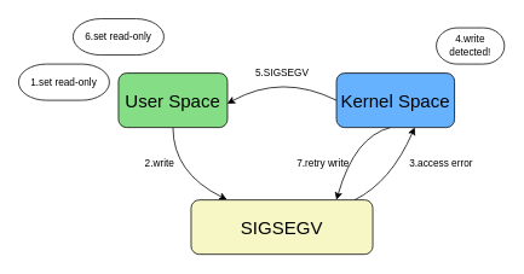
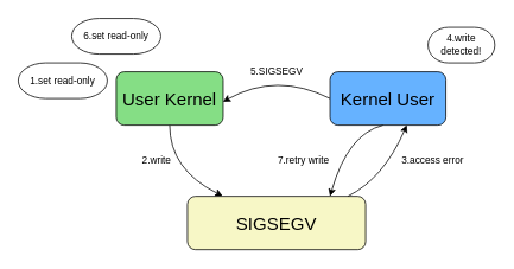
  <mxCell id="0" />
  <mxCell id="1" parent="0" />
  <mxCell id="2" value="2.write" style="text;html=1;align=center;verticalAlign=middle;resizable=0;points=[];autosize=1;strokeColor=none;fillColor=none;fontSize=11;rotation=0;" parent="1" vertex="1"><mxGeometry x="150" y="170" width="50" height="20" as="geometry" /></mxCell>
  <mxCell id="3" value="3.access error" style="text;html=1;align=center;verticalAlign=middle;resizable=0;points=[];autosize=1;strokeColor=none;fillColor=none;fontSize=11;rotation=0;" parent="1" vertex="1"><mxGeometry x="440" y="170" width="90" height="20" as="geometry" /></mxCell>
  <mxCell id="4" value="5.SIGSEGV" style="text;html=1;align=center;verticalAlign=middle;resizable=0;points=[];autosize=1;strokeColor=none;fillColor=none;fontSize=11;" parent="1" vertex="1"><mxGeometry x="270" y="70" width="80" height="20" as="geometry" /></mxCell>
- <mxCell id="5" value="7.retry write" style="text;html=1;align=center;verticalAlign=middle;resizable=0;points=[];autosize=1;strokeColor=none;fillColor=none;fontSize=11;" parent="1" vertex="1"><mxGeometry x="315" y="170" width="80" height="20" as="geometry" /></mxCell>
+ <mxCell id="5" value="7.retry write" style="text;html=1;align=center;verticalAlign=middle;resizable=0;points=[];autosize=1;strokeColor=none;fillColor=none;fontSize=11;" parent="1" vertex="1"><mxGeometry x="300" y="170" width="80" height="20" as="geometry" /></mxCell>
  <mxCell id="6" value="" style="curved=1;endArrow=classic;html=1;rounded=0;fontSize=11;entryX=0.197;entryY=-0.006;entryDx=0;entryDy=0;entryPerimeter=0;" parent="1" target="15" edge="1"><mxGeometry width="50" height="50" relative="1" as="geometry"><mxPoint x="190" y="140" as="sourcePoint" /><mxPoint x="250.8" y="217.6" as="targetPoint" /><Array as="points"><mxPoint x="190" y="190" /></Array></mxGeometry></mxCell>
  <mxCell id="7" value="" style="curved=1;endArrow=classic;html=1;rounded=0;fontSize=11;entryX=0.663;entryY=0.999;entryDx=0;entryDy=0;entryPerimeter=0;" parent="1" edge="1"><mxGeometry width="50" height="50" relative="1" as="geometry"><mxPoint x="390" y="220" as="sourcePoint" /><mxPoint x="456.19" y="139.94" as="targetPoint" /><Array as="points"><mxPoint x="430" y="200" /></Array></mxGeometry></mxCell>
  <mxCell id="8" value="" style="curved=1;endArrow=classic;html=1;rounded=0;fontSize=11;entryX=0.663;entryY=0.999;entryDx=0;entryDy=0;entryPerimeter=0;" parent="1" edge="1"><mxGeometry width="50" height="50" relative="1" as="geometry"><mxPoint x="429.56" y="139.94" as="sourcePoint" /><mxPoint x="370" y="220" as="targetPoint" /><Array as="points"><mxPoint x="390" y="150" /></Array></mxGeometry></mxCell>
  <mxCell id="9" value="" style="curved=1;endArrow=classic;html=1;rounded=0;fontSize=11;entryX=0.998;entryY=0.562;entryDx=0;entryDy=0;entryPerimeter=0;" parent="1" edge="1"><mxGeometry width="50" height="50" relative="1" as="geometry"><mxPoint x="370" y="110" as="sourcePoint" /><mxPoint x="249.76" y="113.72" as="targetPoint" /><Array as="points"><mxPoint x="310" y="80" /></Array></mxGeometry></mxCell>
  <mxCell id="10" value="&lt;span&gt;6.set read-only&lt;/span&gt;" style="strokeWidth=1;html=1;shape=mxgraph.flowchart.terminator;whiteSpace=wrap;fontSize=11;fillColor=#FFFFFF;" parent="1" vertex="1"><mxGeometry x="80" y="20" width="100" height="40" as="geometry" /></mxCell>
  <mxCell id="11" value="&lt;span style=&quot;font-family: &amp;#34;helvetica&amp;#34;&quot;&gt;1.set read-only&lt;/span&gt;" style="strokeWidth=1;html=1;shape=mxgraph.flowchart.terminator;whiteSpace=wrap;fontSize=11;fillColor=#FFFFFF;" parent="1" vertex="1"><mxGeometry x="20" y="70" width="100" height="40" as="geometry" /></mxCell>
  <mxCell id="12" value="4.write detected!" style="strokeWidth=1;html=1;shape=mxgraph.flowchart.terminator;whiteSpace=wrap;fontSize=11;fillColor=#FFFFFF;gradientColor=none;" parent="1" vertex="1"><mxGeometry x="480" y="30" width="75" height="40" as="geometry" /></mxCell>
- <mxCell id="13" value="&lt;span style=&quot;font-size: 20px&quot;&gt;User&amp;nbsp;&lt;/span&gt;&lt;span style=&quot;font-size: 20px&quot;&gt;Space&lt;/span&gt;" style="rounded=1;whiteSpace=wrap;html=1;fontSize=11;strokeColor=#000000;strokeWidth=1;fillColor=#85DE85;gradientColor=none;" parent="1" vertex="1"><mxGeometry x="130" y="80" width="120" height="60" as="geometry" /></mxCell>
- <mxCell id="14" value="&lt;font style=&quot;font-size: 20px&quot;&gt;Kernel Space&lt;/font&gt;" style="rounded=1;whiteSpace=wrap;html=1;fontSize=11;strokeColor=#000000;strokeWidth=1;fillColor=#66B2FF;gradientColor=none;" parent="1" vertex="1"><mxGeometry x="370" y="80" width="130" height="60" as="geometry" /></mxCell>
+ <mxCell id="13" value="&lt;span style=&quot;font-size: 20px&quot;&gt;User&amp;nbsp;&lt;/span&gt;&lt;span style=&quot;font-size: 20px&quot;&gt;Kernel&lt;/span&gt;" style="rounded=1;whiteSpace=wrap;html=1;fontSize=11;strokeColor=#000000;strokeWidth=1;fillColor=#85DE85;gradientColor=none;" parent="1" vertex="1"><mxGeometry x="130" y="80" width="120" height="60" as="geometry" /></mxCell>
+ <mxCell id="14" value="&lt;font style=&quot;font-size: 20px&quot;&gt;Kernel User&lt;/font&gt;" style="rounded=1;whiteSpace=wrap;html=1;fontSize=11;strokeColor=#000000;strokeWidth=1;fillColor=#66B2FF;gradientColor=none;" parent="1" vertex="1"><mxGeometry x="370" y="80" width="130" height="60" as="geometry" /></mxCell>
  <mxCell id="15" value="&lt;span&gt;SIGSEGV&lt;/span&gt;" style="rounded=1;whiteSpace=wrap;html=1;fontSize=20;strokeColor=#000000;strokeWidth=1;fillColor=#F7F7C6;gradientColor=none;" parent="1" vertex="1"><mxGeometry x="210" y="220" width="200" height="60" as="geometry" /></mxCell>
